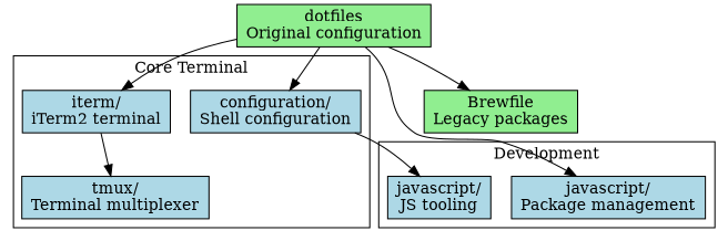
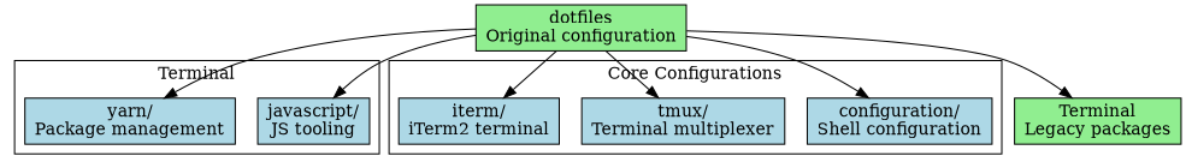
  digraph {
    fontname="DejaVu Serif"
    rankdir=TB
    node [fillcolor=lightblue fontname="DejaVu Serif" shape=box style=filled]
    edge [fontname="DejaVu Serif"]
    n1 [label="javascript/\nJS tooling"]
-   n2 [label="javascript/\nPackage management"]
+   n2 [label="yarn/\nPackage management"]
    n3 [label="configuration/\nShell configuration"]
    n4 [label="tmux/\nTerminal multiplexer"]
    n5 [label="iterm/\niTerm2 terminal"]
    n6 [fillcolor=lightgreen label="dotfiles\nOriginal configuration"]
-   n7 [fillcolor=lightgreen label="Brewfile\nLegacy packages"]
+   n7 [fillcolor=lightgreen label="Terminal\nLegacy packages"]
    subgraph cluster_1 {
-     label=Development
+     label=Terminal
      n1
      n2
    }
    subgraph cluster_2 {
-     label="Core Terminal"
+     label="Core Configurations"
      n3
      n4
      n5
    }
-   n3 -> n1
+   n6 -> n1
    n6 -> n2
    n6 -> n3
-   n5 -> n4
+   n6 -> n4
    n6 -> n5
    n6 -> n7
  }
